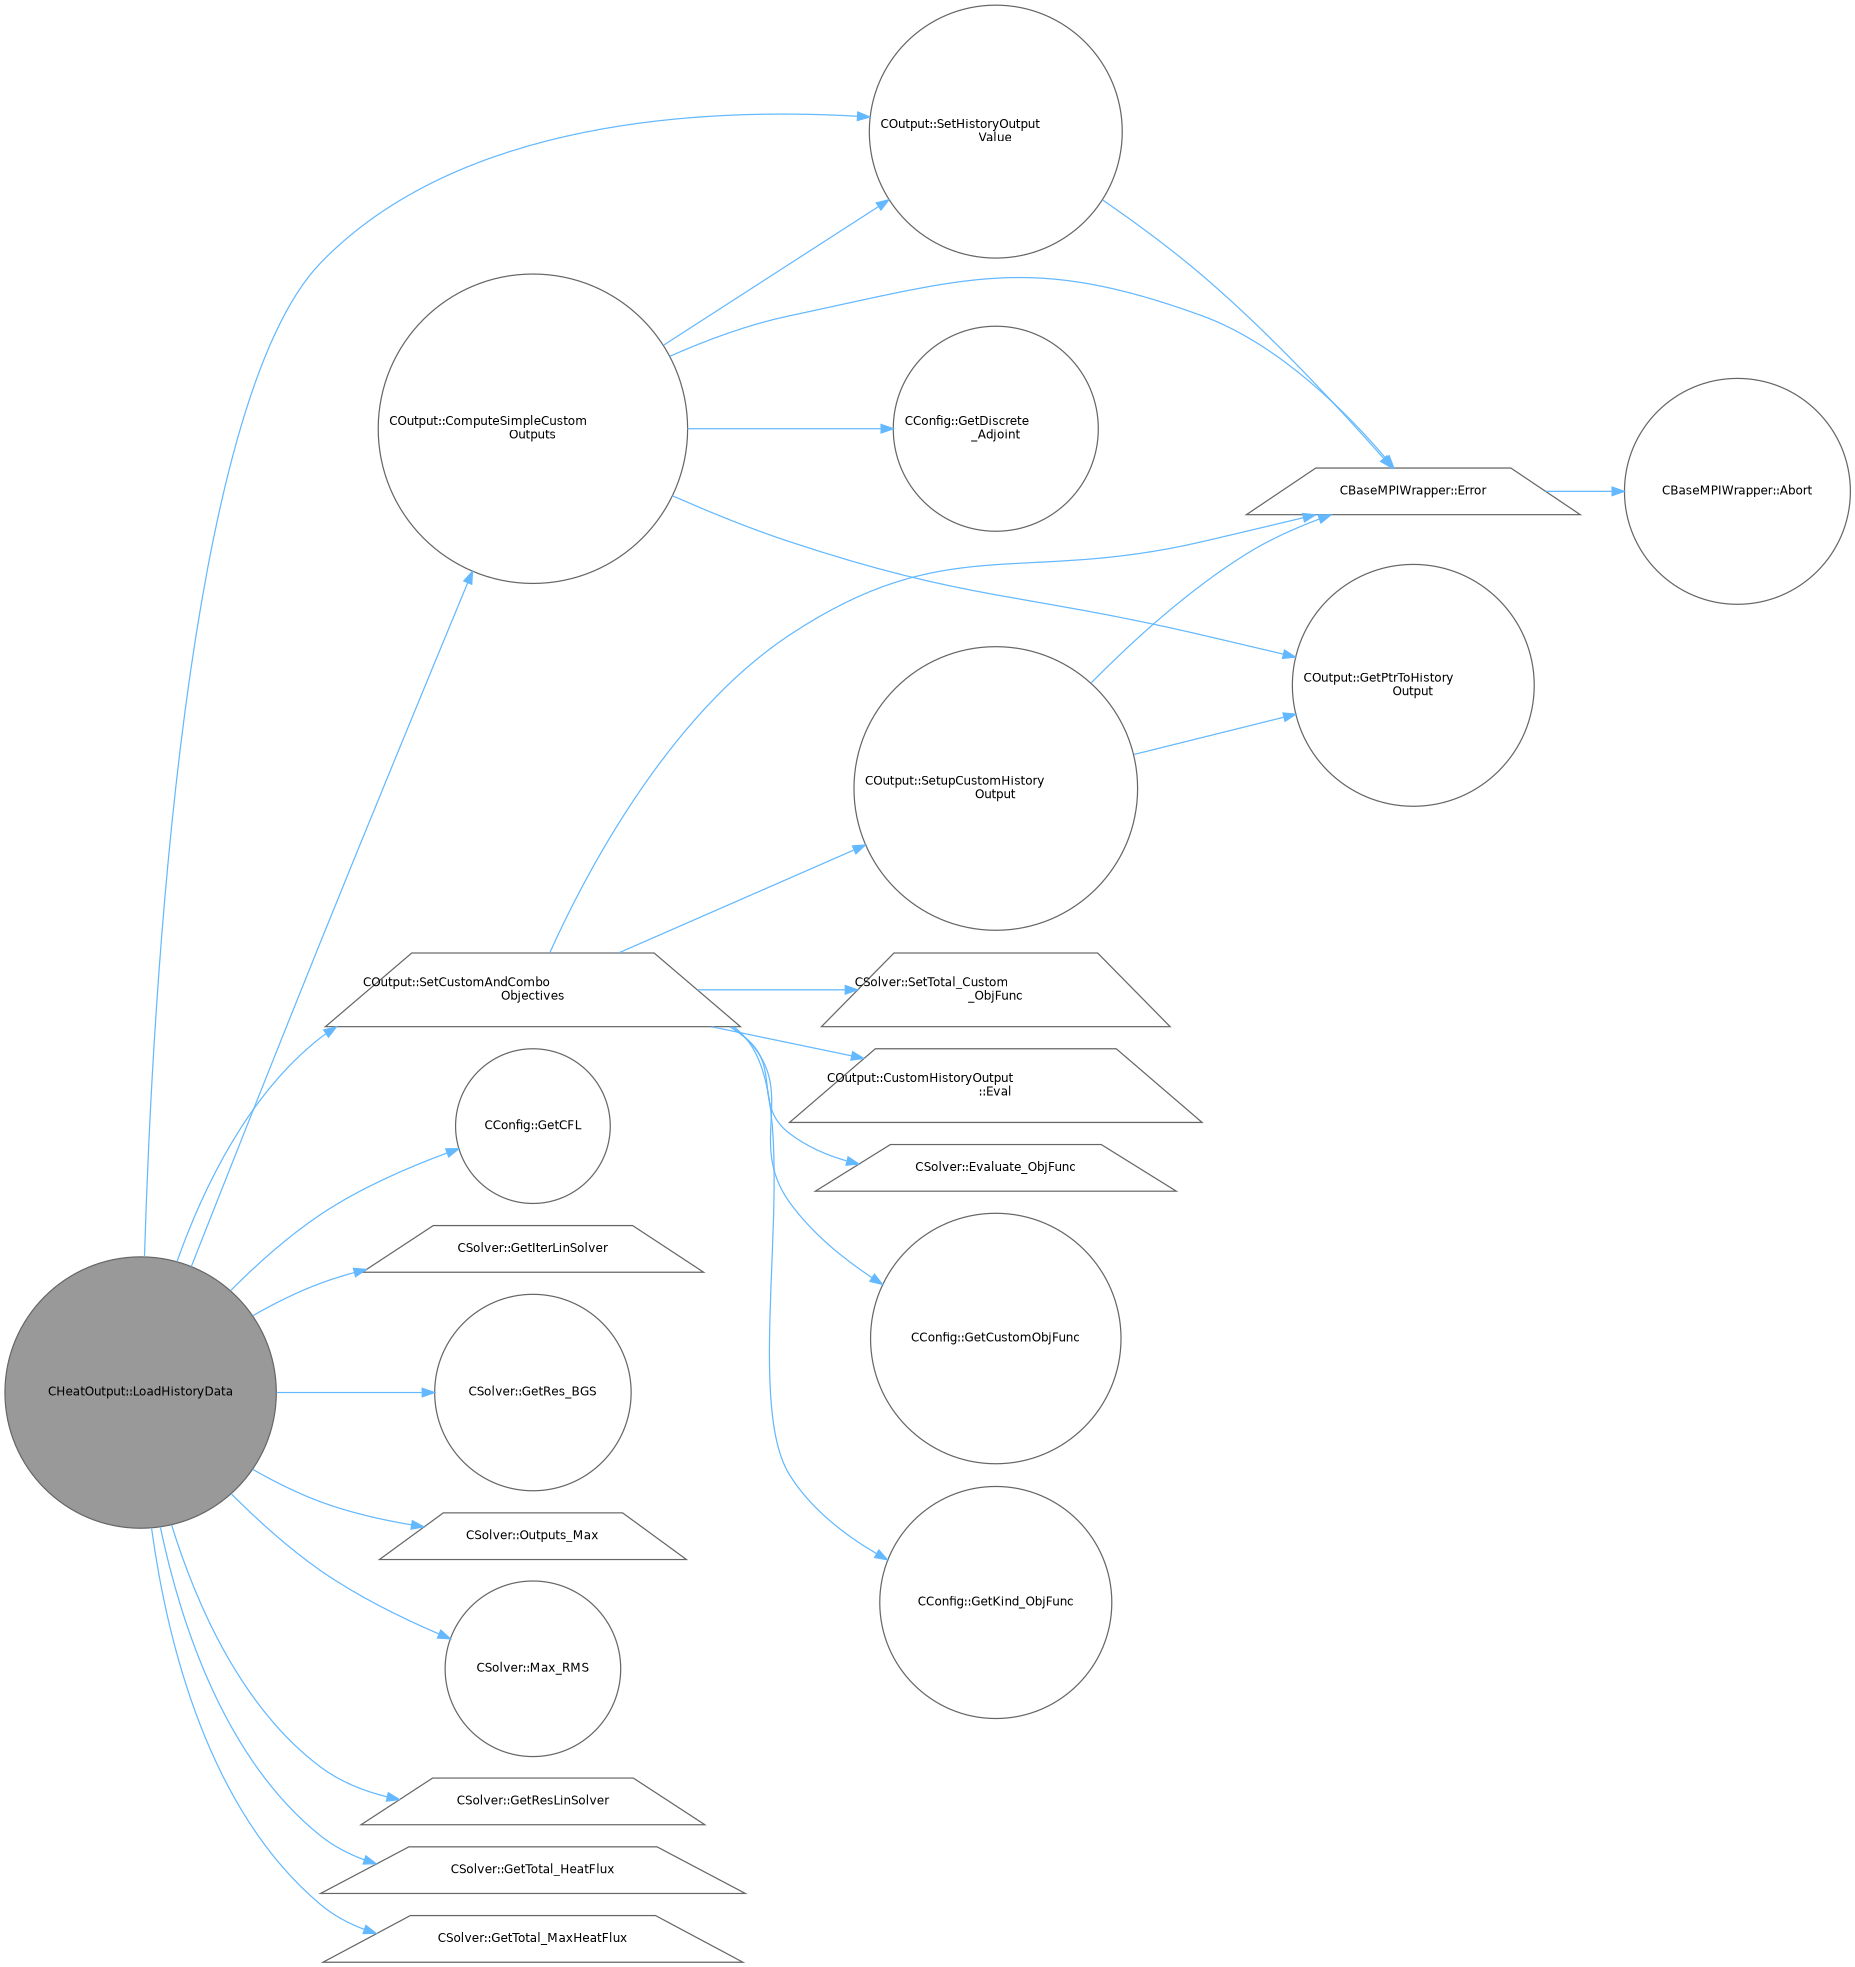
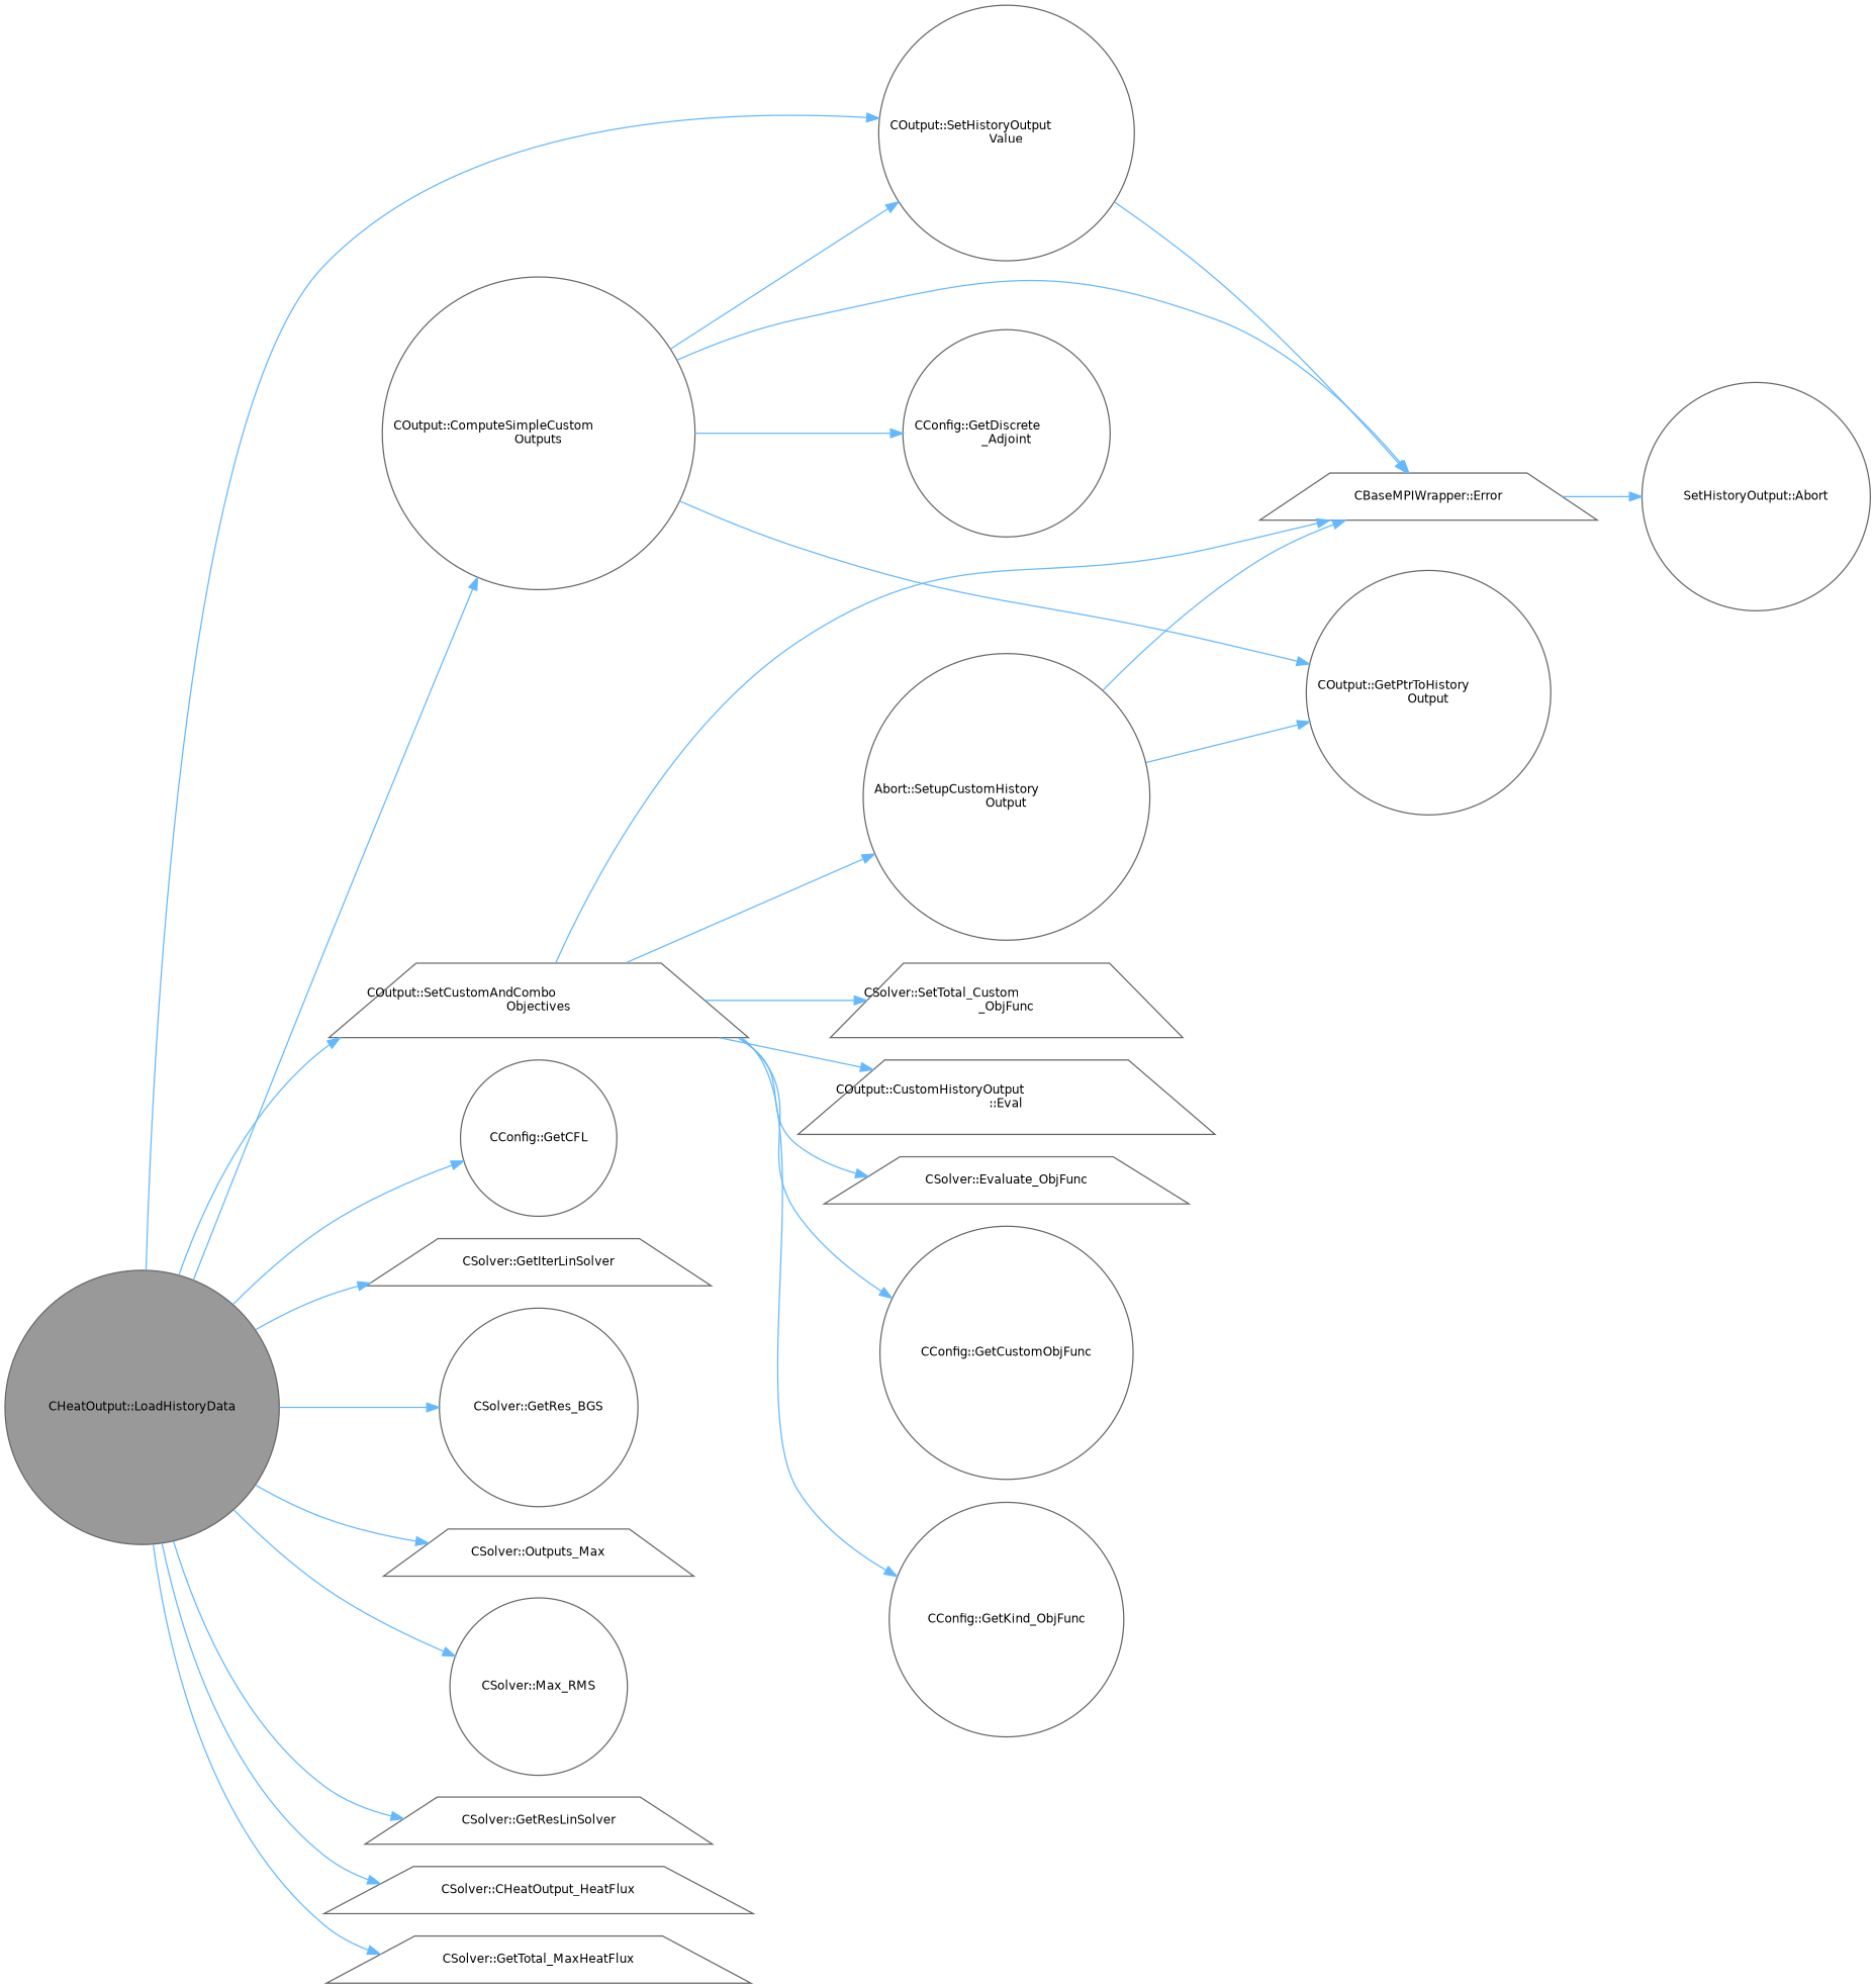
  digraph {
    rankdir=LR
    node [color=grey40 fillcolor=white fontname=Helvetica fontsize=10 shape=circle style=filled]
    edge [color=steelblue1 fontname=Helvetica fontsize=10 labelfontname=Helvetica labelfontsize=10 style=solid]
    n1 [color=gray40 fillcolor=grey60 fontcolor=black height=0.2 label="CHeatOutput::LoadHistoryData" width=0.4]
    n2 [height=0.2 label="COutput::ComputeSimpleCustom\lOutputs" width=0.4]
    n3 [height=0.2 label="COutput::SetHistoryOutput\lValue" width=0.4]
    n4 [height=0.2 label="CConfig::GetCFL" width=0.4]
    n5 [height=0.2 label="CSolver::GetIterLinSolver" shape=trapezium width=0.4]
    n6 [height=0.2 label="CSolver::GetRes_BGS" width=0.4]
    n7 [height=0.2 label="CSolver::Outputs_Max" shape=trapezium width=0.4]
    n8 [height=0.2 label="CSolver::Max_RMS" width=0.4]
    n9 [height=0.2 label="CSolver::GetResLinSolver" shape=trapezium width=0.4]
-   n10 [height=0.2 label="CSolver::GetTotal_HeatFlux" shape=trapezium width=0.4]
+   n10 [height=0.2 label="CSolver::CHeatOutput_HeatFlux" shape=trapezium width=0.4]
    n11 [height=0.2 label="CSolver::GetTotal_MaxHeatFlux" shape=trapezium width=0.4]
    n12 [height=0.2 label="COutput::SetCustomAndCombo\lObjectives" shape=trapezium width=0.4]
    n13 [height=0.2 label="CBaseMPIWrapper::Error" shape=trapezium width=0.4]
    n14 [height=0.2 label="CConfig::GetDiscrete\l_Adjoint" width=0.4]
    n15 [height=0.2 label="COutput::GetPtrToHistory\lOutput" width=0.4]
    n16 [height=0.2 label="COutput::CustomHistoryOutput\l::Eval" shape=trapezium width=0.4]
    n17 [height=0.2 label="CSolver::Evaluate_ObjFunc" shape=trapezium width=0.4]
    n18 [height=0.2 label="CConfig::GetCustomObjFunc" width=0.4]
    n19 [height=0.2 label="CConfig::GetKind_ObjFunc" width=0.4]
    n20 [height=0.2 label="CSolver::SetTotal_Custom\l_ObjFunc" shape=trapezium width=0.4]
-   n21 [height=0.2 label="COutput::SetupCustomHistory\lOutput" width=0.4]
-   n22 [height=0.2 label="CBaseMPIWrapper::Abort" width=0.4]
+   n21 [height=0.2 label="Abort::SetupCustomHistory\lOutput" width=0.4]
+   n22 [height=0.2 label="SetHistoryOutput::Abort" width=0.4]
    n1 -> n2
    n1 -> n3
    n1 -> n4
    n1 -> n5
    n1 -> n6
    n1 -> n7
    n1 -> n8
    n1 -> n9
    n1 -> n10
    n1 -> n11
    n1 -> n12
    n2 -> n3
    n2 -> n13
    n2 -> n14
    n2 -> n15
    n3 -> n13
    n12 -> n13
    n12 -> n16
    n12 -> n17
    n12 -> n18
    n12 -> n19
    n12 -> n20
    n12 -> n21
    n13 -> n22
    n21 -> n13
    n21 -> n15
  }
